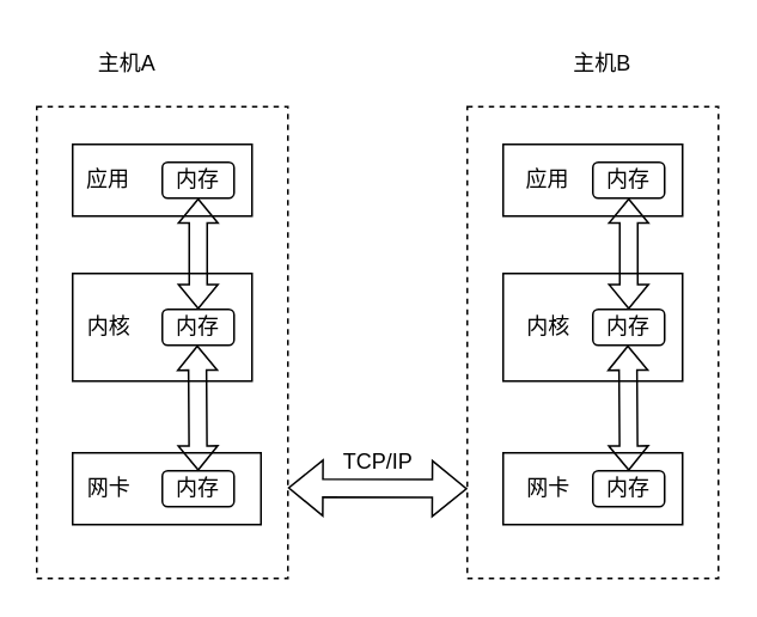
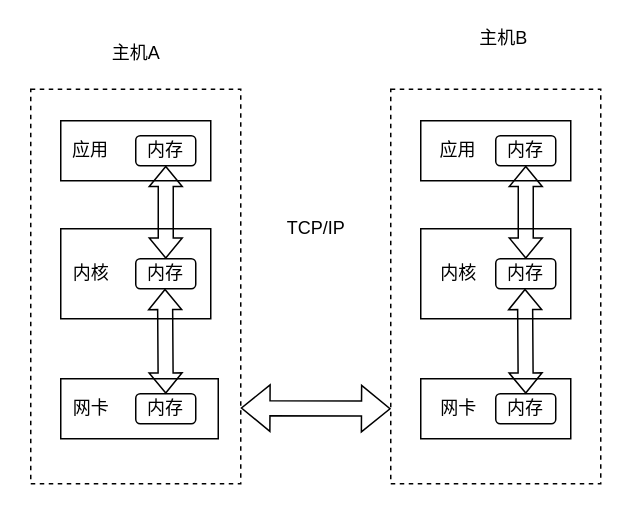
  <mxCell id="0" />
  <mxCell id="1" parent="0" />
  <mxCell id="2" value="" style="rounded=0;whiteSpace=wrap;html=1;dashed=1;" vertex="1" parent="1"><mxGeometry x="20" y="59" width="140" height="263" as="geometry" /></mxCell>
  <mxCell id="3" value="" style="rounded=0;whiteSpace=wrap;html=1;" vertex="1" parent="1"><mxGeometry x="40" y="80" width="100" height="40" as="geometry" /></mxCell>
  <mxCell id="4" value="内存" style="rounded=1;whiteSpace=wrap;html=1;" vertex="1" parent="1"><mxGeometry x="90" y="90" width="40" height="20" as="geometry" /></mxCell>
  <mxCell id="5" value="" style="rounded=0;whiteSpace=wrap;html=1;" vertex="1" parent="1"><mxGeometry x="40" y="152" width="100" height="60" as="geometry" /></mxCell>
  <mxCell id="6" value="应用" style="text;html=1;align=center;verticalAlign=middle;whiteSpace=wrap;rounded=0;" vertex="1" parent="1"><mxGeometry x="30" y="85" width="60" height="30" as="geometry" /></mxCell>
  <mxCell id="7" value="内核" style="text;html=1;align=center;verticalAlign=middle;resizable=0;points=[];autosize=1;strokeColor=none;fillColor=none;" vertex="1" parent="1"><mxGeometry x="35" y="167" width="50" height="30" as="geometry" /></mxCell>
  <mxCell id="8" value="" style="rounded=0;whiteSpace=wrap;html=1;" vertex="1" parent="1"><mxGeometry x="40" y="252" width="105" height="40" as="geometry" /></mxCell>
  <mxCell id="9" value="内存" style="rounded=1;whiteSpace=wrap;html=1;" vertex="1" parent="1"><mxGeometry x="90" y="262" width="40" height="20" as="geometry" /></mxCell>
  <mxCell id="10" value="" style="shape=flexArrow;endArrow=classic;startArrow=classic;html=1;rounded=0;endWidth=10.98;endSize=4.125;startWidth=10.98;startSize=4.125;entryX=0.5;entryY=1;entryDx=0;entryDy=0;" edge="1" parent="1" target="4"><mxGeometry width="100" height="100" relative="1" as="geometry"><mxPoint x="110" y="172" as="sourcePoint" /><mxPoint x="119.57" y="192" as="targetPoint" /></mxGeometry></mxCell>
  <mxCell id="11" value="" style="rounded=0;whiteSpace=wrap;html=1;dashed=1;" vertex="1" parent="1"><mxGeometry x="260" y="59" width="140" height="263" as="geometry" /></mxCell>
  <mxCell id="12" value="" style="rounded=0;whiteSpace=wrap;html=1;" vertex="1" parent="1"><mxGeometry x="280" y="80" width="100" height="40" as="geometry" /></mxCell>
  <mxCell id="13" value="内存" style="rounded=1;whiteSpace=wrap;html=1;" vertex="1" parent="1"><mxGeometry x="330" y="90" width="40" height="20" as="geometry" /></mxCell>
  <mxCell id="14" value="" style="rounded=0;whiteSpace=wrap;html=1;" vertex="1" parent="1"><mxGeometry x="280" y="152" width="100" height="60" as="geometry" /></mxCell>
  <mxCell id="15" value="应用" style="text;html=1;align=center;verticalAlign=middle;whiteSpace=wrap;rounded=0;" vertex="1" parent="1"><mxGeometry x="275" y="85" width="60" height="30" as="geometry" /></mxCell>
  <mxCell id="16" value="内核" style="text;html=1;align=center;verticalAlign=middle;resizable=0;points=[];autosize=1;strokeColor=none;fillColor=none;" vertex="1" parent="1"><mxGeometry x="280" y="167" width="50" height="30" as="geometry" /></mxCell>
  <mxCell id="17" value="" style="rounded=0;whiteSpace=wrap;html=1;" vertex="1" parent="1"><mxGeometry x="280" y="252" width="100" height="40" as="geometry" /></mxCell>
  <mxCell id="18" value="内存" style="rounded=1;whiteSpace=wrap;html=1;" vertex="1" parent="1"><mxGeometry x="330" y="262" width="40" height="20" as="geometry" /></mxCell>
  <mxCell id="19" value="" style="shape=flexArrow;endArrow=classic;startArrow=classic;html=1;rounded=0;" edge="1" parent="1"><mxGeometry width="100" height="100" relative="1" as="geometry"><mxPoint x="160" y="271.5" as="sourcePoint" /><mxPoint x="260" y="272" as="targetPoint" /></mxGeometry></mxCell>
- <mxCell id="20" value="TCP/IP" style="text;html=1;align=center;verticalAlign=middle;resizable=0;points=[];autosize=1;strokeColor=none;fillColor=none;" vertex="1" parent="1"><mxGeometry x="180" y="242" width="60" height="30" as="geometry" /></mxCell>
- <mxCell id="21" value="主机A" style="text;html=1;align=center;verticalAlign=middle;resizable=0;points=[];autosize=1;strokeColor=none;fillColor=none;" vertex="1" parent="1"><mxGeometry x="40" y="20" width="60" height="30" as="geometry" /></mxCell>
- <mxCell id="22" value="主机B" style="text;html=1;align=center;verticalAlign=middle;resizable=0;points=[];autosize=1;strokeColor=none;fillColor=none;" vertex="1" parent="1"><mxGeometry x="305" y="20" width="60" height="30" as="geometry" /></mxCell>
+ <mxCell id="20" value="TCP/IP" style="text;html=1;align=center;verticalAlign=middle;resizable=0;points=[];autosize=1;strokeColor=none;fillColor=none;" vertex="1" parent="1"><mxGeometry x="180" y="137" width="60" height="30" as="geometry" /></mxCell>
+ <mxCell id="21" value="主机A" style="text;html=1;align=center;verticalAlign=middle;resizable=0;points=[];autosize=1;strokeColor=none;fillColor=none;" vertex="1" parent="1"><mxGeometry x="60" y="20" width="60" height="30" as="geometry" /></mxCell>
+ <mxCell id="22" value="主机B" style="text;html=1;align=center;verticalAlign=middle;resizable=0;points=[];autosize=1;strokeColor=none;fillColor=none;" vertex="1" parent="1"><mxGeometry x="305" y="10" width="60" height="30" as="geometry" /></mxCell>
  <mxCell id="23" value="内存" style="rounded=1;whiteSpace=wrap;html=1;" vertex="1" parent="1"><mxGeometry x="90" y="172" width="40" height="20" as="geometry" /></mxCell>
  <mxCell id="24" value="" style="shape=flexArrow;endArrow=classic;startArrow=classic;html=1;rounded=0;endWidth=10.98;endSize=4.125;startWidth=10.98;startSize=4.125;entryX=0.5;entryY=1;entryDx=0;entryDy=0;exitX=0.5;exitY=0;exitDx=0;exitDy=0;" edge="1" parent="1" source="9"><mxGeometry width="100" height="100" relative="1" as="geometry"><mxPoint x="109.5" y="254" as="sourcePoint" /><mxPoint x="109.5" y="192" as="targetPoint" /></mxGeometry></mxCell>
  <mxCell id="25" value="" style="shape=flexArrow;endArrow=classic;startArrow=classic;html=1;rounded=0;endWidth=10.98;endSize=4.125;startWidth=10.98;startSize=4.125;entryX=0.5;entryY=1;entryDx=0;entryDy=0;" edge="1" parent="1"><mxGeometry width="100" height="100" relative="1" as="geometry"><mxPoint x="350" y="172" as="sourcePoint" /><mxPoint x="350" y="110" as="targetPoint" /></mxGeometry></mxCell>
  <mxCell id="26" value="内存" style="rounded=1;whiteSpace=wrap;html=1;" vertex="1" parent="1"><mxGeometry x="330" y="172" width="40" height="20" as="geometry" /></mxCell>
  <mxCell id="27" value="" style="shape=flexArrow;endArrow=classic;startArrow=classic;html=1;rounded=0;endWidth=10.98;endSize=4.125;startWidth=10.98;startSize=4.125;entryX=0.5;entryY=1;entryDx=0;entryDy=0;exitX=0.5;exitY=0;exitDx=0;exitDy=0;" edge="1" parent="1"><mxGeometry width="100" height="100" relative="1" as="geometry"><mxPoint x="350" y="262" as="sourcePoint" /><mxPoint x="349.5" y="192" as="targetPoint" /></mxGeometry></mxCell>
  <mxCell id="28" value="网卡" style="text;html=1;align=center;verticalAlign=middle;resizable=0;points=[];autosize=1;strokeColor=none;fillColor=none;" vertex="1" parent="1"><mxGeometry x="35" y="257" width="50" height="30" as="geometry" /></mxCell>
  <mxCell id="29" value="网卡" style="text;html=1;align=center;verticalAlign=middle;resizable=0;points=[];autosize=1;strokeColor=none;fillColor=none;" vertex="1" parent="1"><mxGeometry x="280" y="257" width="50" height="30" as="geometry" /></mxCell>
